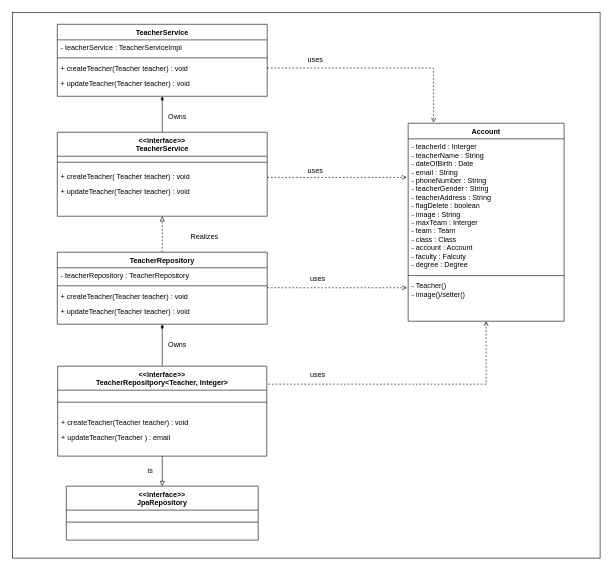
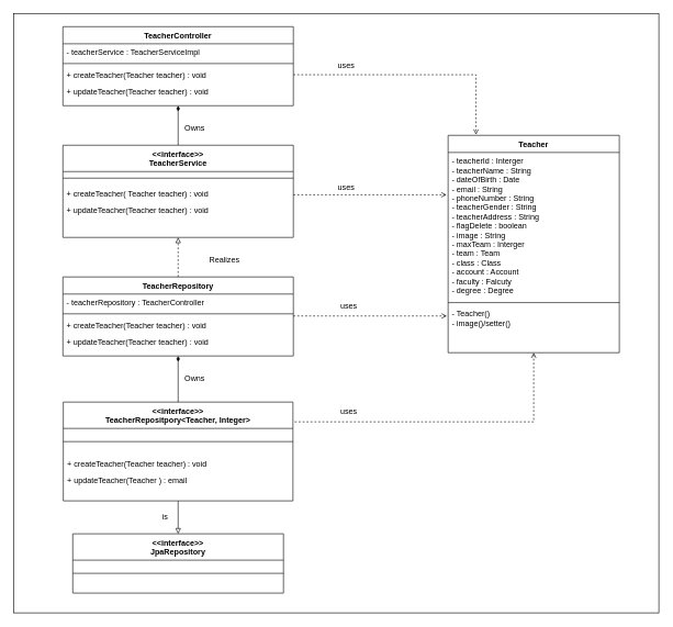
  <mxCell id="0" />
  <mxCell id="1" parent="0" />
  <mxCell id="2" value="" style="rounded=0;whiteSpace=wrap;html=1;" vertex="1" parent="1"><mxGeometry x="20" y="20" width="980" height="910" as="geometry" /></mxCell>
- <mxCell id="3" value="TeacherService" style="swimlane;fontStyle=1;align=center;verticalAlign=top;childLayout=stackLayout;horizontal=1;startSize=26;horizontalStack=0;resizeParent=1;resizeLast=0;collapsible=1;marginBottom=0;rounded=0;shadow=0;strokeWidth=1;" parent="1" vertex="1"><mxGeometry x="95" y="40" width="350" height="120" as="geometry"><mxRectangle x="30" y="600" width="160" height="26" as="alternateBounds" /></mxGeometry></mxCell>
+ <mxCell id="3" value="TeacherController" style="swimlane;fontStyle=1;align=center;verticalAlign=top;childLayout=stackLayout;horizontal=1;startSize=26;horizontalStack=0;resizeParent=1;resizeLast=0;collapsible=1;marginBottom=0;rounded=0;shadow=0;strokeWidth=1;" parent="1" vertex="1"><mxGeometry x="95" y="40" width="350" height="120" as="geometry"><mxRectangle x="30" y="600" width="160" height="26" as="alternateBounds" /></mxGeometry></mxCell>
  <mxCell id="4" value="- teacherService : TeacherServiceImpl" style="text;align=left;verticalAlign=top;spacingLeft=4;spacingRight=4;overflow=hidden;rotatable=0;points=[[0,0.5],[1,0.5]];portConstraint=eastwest;rounded=0;shadow=0;html=0;" parent="3" vertex="1"><mxGeometry y="26" width="350" height="26" as="geometry" /></mxCell>
  <mxCell id="5" value="" style="line;html=1;strokeWidth=1;align=left;verticalAlign=middle;spacingTop=-1;spacingLeft=3;spacingRight=3;rotatable=0;labelPosition=right;points=[];portConstraint=eastwest;" parent="3" vertex="1"><mxGeometry y="52" width="350" height="8" as="geometry" /></mxCell>
  <mxCell id="6" value="+ createTeacher(Teacher teacher) : void " style="text;align=left;verticalAlign=top;spacingLeft=4;spacingRight=4;overflow=hidden;rotatable=0;points=[[0,0.5],[1,0.5]];portConstraint=eastwest;" parent="3" vertex="1"><mxGeometry y="60" width="350" height="26" as="geometry" /></mxCell>
  <mxCell id="7" value="+ updateTeacher(Teacher teacher) : void " style="text;align=left;verticalAlign=top;spacingLeft=4;spacingRight=4;overflow=hidden;rotatable=0;points=[[0,0.5],[1,0.5]];portConstraint=eastwest;" parent="3" vertex="1"><mxGeometry y="86" width="350" height="34" as="geometry" /></mxCell>
  <mxCell id="8" style="edgeStyle=orthogonalEdgeStyle;rounded=0;orthogonalLoop=1;jettySize=auto;html=1;entryX=0.5;entryY=1;entryDx=0;entryDy=0;endArrow=diamondThin;endFill=1;jumpSize=10;" parent="1" source="10" target="3" edge="1"><mxGeometry relative="1" as="geometry" /></mxCell>
  <mxCell id="9" style="edgeStyle=orthogonalEdgeStyle;rounded=0;orthogonalLoop=1;jettySize=auto;html=1;entryX=-0.009;entryY=0.287;entryDx=0;entryDy=0;entryPerimeter=0;endArrow=open;endFill=0;dashed=1;" parent="1" source="10" target="33" edge="1"><mxGeometry relative="1" as="geometry"><Array as="points"><mxPoint x="563" y="295" /></Array></mxGeometry></mxCell>
  <mxCell id="10" value="&lt;&lt;interface&gt;&gt;&#10;TeacherService" style="swimlane;fontStyle=1;align=center;verticalAlign=top;childLayout=stackLayout;horizontal=1;startSize=40;horizontalStack=0;resizeParent=1;resizeLast=0;collapsible=1;marginBottom=0;rounded=0;shadow=0;strokeWidth=1;" parent="1" vertex="1"><mxGeometry x="95" y="220" width="350" height="140" as="geometry"><mxRectangle x="340" y="380" width="170" height="26" as="alternateBounds" /></mxGeometry></mxCell>
  <mxCell id="11" value="" style="line;html=1;strokeWidth=1;align=left;verticalAlign=middle;spacingTop=-1;spacingLeft=3;spacingRight=3;rotatable=0;labelPosition=right;points=[];portConstraint=eastwest;" parent="10" vertex="1"><mxGeometry y="40" width="350" height="20" as="geometry" /></mxCell>
  <mxCell id="12" value="+ createTeacher( Teacher teacher) : void" style="text;align=left;verticalAlign=top;spacingLeft=4;spacingRight=4;overflow=hidden;rotatable=0;points=[[0,0.5],[1,0.5]];portConstraint=eastwest;" parent="10" vertex="1"><mxGeometry y="60" width="350" height="26" as="geometry" /></mxCell>
  <mxCell id="13" value="+ updateTeacher(Teacher teacher) : void " style="text;align=left;verticalAlign=top;spacingLeft=4;spacingRight=4;overflow=hidden;rotatable=0;points=[[0,0.5],[1,0.5]];portConstraint=eastwest;" parent="10" vertex="1"><mxGeometry y="86" width="350" height="26" as="geometry" /></mxCell>
  <mxCell id="14" value="Owns" style="text;html=1;align=center;verticalAlign=middle;resizable=0;points=[];autosize=1;strokeColor=none;fillColor=none;" parent="1" vertex="1"><mxGeometry x="270" y="180" width="50" height="30" as="geometry" /></mxCell>
  <mxCell id="15" style="edgeStyle=orthogonalEdgeStyle;rounded=0;orthogonalLoop=1;jettySize=auto;html=1;entryX=0.5;entryY=1;entryDx=0;entryDy=0;dashed=1;endArrow=block;endFill=0;" parent="1" source="16" target="10" edge="1"><mxGeometry relative="1" as="geometry"><mxPoint x="290" y="442" as="targetPoint" /></mxGeometry></mxCell>
  <mxCell id="16" value="TeacherRepository" style="swimlane;fontStyle=1;align=center;verticalAlign=top;childLayout=stackLayout;horizontal=1;startSize=26;horizontalStack=0;resizeParent=1;resizeLast=0;collapsible=1;marginBottom=0;rounded=0;shadow=0;strokeWidth=1;" parent="1" vertex="1"><mxGeometry x="95" y="420" width="350" height="120" as="geometry"><mxRectangle x="30" y="600" width="160" height="26" as="alternateBounds" /></mxGeometry></mxCell>
- <mxCell id="17" value="- teacherRepository : TeacherRepository" style="text;align=left;verticalAlign=top;spacingLeft=4;spacingRight=4;overflow=hidden;rotatable=0;points=[[0,0.5],[1,0.5]];portConstraint=eastwest;rounded=0;shadow=0;html=0;" parent="16" vertex="1"><mxGeometry y="26" width="350" height="26" as="geometry" /></mxCell>
+ <mxCell id="17" value="- teacherRepository : TeacherController" style="text;align=left;verticalAlign=top;spacingLeft=4;spacingRight=4;overflow=hidden;rotatable=0;points=[[0,0.5],[1,0.5]];portConstraint=eastwest;rounded=0;shadow=0;html=0;" parent="16" vertex="1"><mxGeometry y="26" width="350" height="26" as="geometry" /></mxCell>
  <mxCell id="18" value="" style="line;html=1;strokeWidth=1;align=left;verticalAlign=middle;spacingTop=-1;spacingLeft=3;spacingRight=3;rotatable=0;labelPosition=right;points=[];portConstraint=eastwest;" parent="16" vertex="1"><mxGeometry y="52" width="350" height="8" as="geometry" /></mxCell>
  <mxCell id="19" value="+ createTeacher(Teacher teacher) : void " style="text;align=left;verticalAlign=top;spacingLeft=4;spacingRight=4;overflow=hidden;rotatable=0;points=[[0,0.5],[1,0.5]];portConstraint=eastwest;" parent="16" vertex="1"><mxGeometry y="60" width="350" height="26" as="geometry" /></mxCell>
  <mxCell id="20" value="+ updateTeacher(Teacher teacher) : void " style="text;align=left;verticalAlign=top;spacingLeft=4;spacingRight=4;overflow=hidden;rotatable=0;points=[[0,0.5],[1,0.5]];portConstraint=eastwest;" parent="16" vertex="1"><mxGeometry y="86" width="350" height="26" as="geometry" /></mxCell>
  <mxCell id="21" value="Realizes" style="text;html=1;align=center;verticalAlign=middle;resizable=0;points=[];autosize=1;strokeColor=none;fillColor=none;" parent="1" vertex="1"><mxGeometry x="305" y="380" width="70" height="30" as="geometry" /></mxCell>
  <mxCell id="22" style="edgeStyle=orthogonalEdgeStyle;rounded=0;orthogonalLoop=1;jettySize=auto;html=1;entryX=0.5;entryY=1;entryDx=0;entryDy=0;endArrow=diamondThin;endFill=1;" parent="1" source="24" target="16" edge="1"><mxGeometry relative="1" as="geometry" /></mxCell>
  <mxCell id="23" style="edgeStyle=orthogonalEdgeStyle;rounded=0;orthogonalLoop=1;jettySize=auto;html=1;entryX=0.5;entryY=0;entryDx=0;entryDy=0;endArrow=block;endFill=0;" parent="1" source="24" target="29" edge="1"><mxGeometry relative="1" as="geometry" /></mxCell>
  <mxCell id="24" value="&lt;&lt;interface&gt;&gt;&#10;TeacherRepositpory&lt;Teacher, Integer&gt;" style="swimlane;fontStyle=1;align=center;verticalAlign=top;childLayout=stackLayout;horizontal=1;startSize=40;horizontalStack=0;resizeParent=1;resizeLast=0;collapsible=1;marginBottom=0;rounded=0;shadow=0;strokeWidth=1;" parent="1" vertex="1"><mxGeometry x="95.63" y="610" width="348.75" height="150" as="geometry"><mxRectangle x="340" y="380" width="170" height="26" as="alternateBounds" /></mxGeometry></mxCell>
  <mxCell id="25" value="" style="line;html=1;strokeWidth=1;align=left;verticalAlign=middle;spacingTop=-1;spacingLeft=3;spacingRight=3;rotatable=0;labelPosition=right;points=[];portConstraint=eastwest;" parent="24" vertex="1"><mxGeometry y="40" width="348.75" height="40" as="geometry" /></mxCell>
  <mxCell id="26" value="+ createTeacher(Teacher teacher) : void " style="text;align=left;verticalAlign=top;spacingLeft=4;spacingRight=4;overflow=hidden;rotatable=0;points=[[0,0.5],[1,0.5]];portConstraint=eastwest;" parent="24" vertex="1"><mxGeometry y="80" width="348.75" height="26" as="geometry" /></mxCell>
  <mxCell id="27" value="+ updateTeacher(Teacher ) : email " style="text;align=left;verticalAlign=top;spacingLeft=4;spacingRight=4;overflow=hidden;rotatable=0;points=[[0,0.5],[1,0.5]];portConstraint=eastwest;" parent="24" vertex="1"><mxGeometry y="106" width="348.75" height="26" as="geometry" /></mxCell>
  <mxCell id="28" value="Owns" style="text;html=1;align=center;verticalAlign=middle;resizable=0;points=[];autosize=1;strokeColor=none;fillColor=none;" parent="1" vertex="1"><mxGeometry x="270" y="560" width="50" height="30" as="geometry" /></mxCell>
  <mxCell id="29" value="&lt;&lt;interface&gt;&gt;&#10;JpaRepository" style="swimlane;fontStyle=1;align=center;verticalAlign=top;childLayout=stackLayout;horizontal=1;startSize=40;horizontalStack=0;resizeParent=1;resizeLast=0;collapsible=1;marginBottom=0;rounded=0;shadow=0;strokeWidth=1;" parent="1" vertex="1"><mxGeometry x="110" y="810" width="320" height="90" as="geometry"><mxRectangle x="340" y="380" width="170" height="26" as="alternateBounds" /></mxGeometry></mxCell>
  <mxCell id="30" value="" style="line;html=1;strokeWidth=1;align=left;verticalAlign=middle;spacingTop=-1;spacingLeft=3;spacingRight=3;rotatable=0;labelPosition=right;points=[];portConstraint=eastwest;" parent="29" vertex="1"><mxGeometry y="40" width="320" height="40" as="geometry" /></mxCell>
  <mxCell id="31" value="is" style="text;html=1;align=center;verticalAlign=middle;resizable=0;points=[];autosize=1;strokeColor=none;fillColor=none;" parent="1" vertex="1"><mxGeometry x="235" y="770" width="30" height="30" as="geometry" /></mxCell>
- <mxCell id="32" value="Account" style="swimlane;fontStyle=1;align=center;verticalAlign=top;childLayout=stackLayout;horizontal=1;startSize=26;horizontalStack=0;resizeParent=1;resizeLast=0;collapsible=1;marginBottom=0;rounded=0;shadow=0;strokeWidth=1;" parent="1" vertex="1"><mxGeometry x="680" y="205" width="260" height="330" as="geometry"><mxRectangle x="30" y="600" width="160" height="26" as="alternateBounds" /></mxGeometry></mxCell>
+ <mxCell id="32" value="Teacher" style="swimlane;fontStyle=1;align=center;verticalAlign=top;childLayout=stackLayout;horizontal=1;startSize=26;horizontalStack=0;resizeParent=1;resizeLast=0;collapsible=1;marginBottom=0;rounded=0;shadow=0;strokeWidth=1;" parent="1" vertex="1"><mxGeometry x="680" y="205" width="260" height="330" as="geometry"><mxRectangle x="30" y="600" width="160" height="26" as="alternateBounds" /></mxGeometry></mxCell>
  <mxCell id="33" value="- teacherId : Interger&#10;- teacherName : String&#10;- dateOfBirth : Date&#10;- email : String&#10;- phoneNumber : String&#10;- teacherGender : String&#10;- teacherAddress : String&#10;- flagDelete : boolean &#10;- image : String&#10;- maxTeam : Interger&#10;- team : Team&#10;- class : Class&#10;- account : Account &#10;- faculty : Falcuty&#10;- degree : Degree&#10;" style="text;align=left;verticalAlign=top;spacingLeft=4;spacingRight=4;overflow=hidden;rotatable=0;points=[[0,0.5],[1,0.5]];portConstraint=eastwest;rounded=0;shadow=0;html=0;" parent="32" vertex="1"><mxGeometry y="26" width="260" height="224" as="geometry" /></mxCell>
  <mxCell id="34" value="" style="line;html=1;strokeWidth=1;align=left;verticalAlign=middle;spacingTop=-1;spacingLeft=3;spacingRight=3;rotatable=0;labelPosition=right;points=[];portConstraint=eastwest;" parent="32" vertex="1"><mxGeometry y="250" width="260" height="8" as="geometry" /></mxCell>
  <mxCell id="35" value="- Teacher()&#10;- image()/setter()" style="text;align=left;verticalAlign=top;spacingLeft=4;spacingRight=4;overflow=hidden;rotatable=0;points=[[0,0.5],[1,0.5]];portConstraint=eastwest;rounded=0;shadow=0;html=0;" parent="32" vertex="1"><mxGeometry y="258" width="260" height="72" as="geometry" /></mxCell>
  <mxCell id="36" style="edgeStyle=orthogonalEdgeStyle;rounded=0;orthogonalLoop=1;jettySize=auto;html=1;entryX=0.163;entryY=-0.003;entryDx=0;entryDy=0;entryPerimeter=0;dashed=1;endArrow=open;endFill=0;" parent="1" source="6" target="32" edge="1"><mxGeometry relative="1" as="geometry" /></mxCell>
  <mxCell id="37" value="uses" style="text;html=1;align=center;verticalAlign=middle;resizable=0;points=[];autosize=1;strokeColor=none;fillColor=none;" parent="1" vertex="1"><mxGeometry x="504" y="450" width="50" height="30" as="geometry" /></mxCell>
  <mxCell id="38" value="uses" style="text;html=1;align=center;verticalAlign=middle;resizable=0;points=[];autosize=1;strokeColor=none;fillColor=none;" parent="1" vertex="1"><mxGeometry x="500" y="270" width="50" height="30" as="geometry" /></mxCell>
  <mxCell id="39" value="uses" style="text;html=1;align=center;verticalAlign=middle;resizable=0;points=[];autosize=1;strokeColor=none;fillColor=none;" parent="1" vertex="1"><mxGeometry x="500" y="85" width="50" height="30" as="geometry" /></mxCell>
  <mxCell id="40" style="edgeStyle=orthogonalEdgeStyle;rounded=0;orthogonalLoop=1;jettySize=auto;html=1;entryX=-0.009;entryY=0.287;entryDx=0;entryDy=0;entryPerimeter=0;endArrow=open;endFill=0;dashed=1;" edge="1" parent="1"><mxGeometry relative="1" as="geometry"><mxPoint x="445" y="479.26" as="sourcePoint" /><mxPoint x="678" y="479.26" as="targetPoint" /><Array as="points"><mxPoint x="563" y="479.26" /></Array></mxGeometry></mxCell>
  <mxCell id="41" style="edgeStyle=orthogonalEdgeStyle;rounded=0;orthogonalLoop=1;jettySize=auto;html=1;endArrow=open;endFill=0;dashed=1;entryX=0.5;entryY=1;entryDx=0;entryDy=0;" edge="1" parent="1" target="32"><mxGeometry relative="1" as="geometry"><mxPoint x="447" y="640" as="sourcePoint" /><mxPoint x="680" y="510" as="targetPoint" /><Array as="points"><mxPoint x="810" y="640" /></Array></mxGeometry></mxCell>
  <mxCell id="42" value="uses" style="text;html=1;align=center;verticalAlign=middle;resizable=0;points=[];autosize=1;strokeColor=none;fillColor=none;" vertex="1" parent="1"><mxGeometry x="504" y="610" width="50" height="30" as="geometry" /></mxCell>
